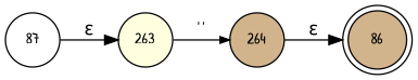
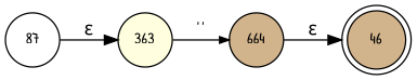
  digraph {
    fontname="Patrick Hand"
    rankdir=LR
    node [fillcolor=tan fixedsize=true fontname="Patrick Hand" fontsize=11 shape=circle style=filled peripheries=1]
    edge [fontname="Patrick Hand"]
-   n1 [label=86 shape=doublecircle width=.6 peripheries=""]
+   n1 [label=46 shape=doublecircle width=.6 peripheries=""]
    n2 [fillcolor=white label=87 width=.55]
-   n3 [fillcolor=lightyellow label=263 width=.55]
-   n4 [label=264 width=.55]
+   n3 [fillcolor=lightyellow label=363 width=.55]
+   n4 [label=664 width=.55]
    n2 -> n3 [label="&epsilon;"]
    n3 -> n4 [arrowhead=normal arrowsize=.7 fontsize=11 label="' '"]
    n4 -> n1 [label="&epsilon;"]
  }
